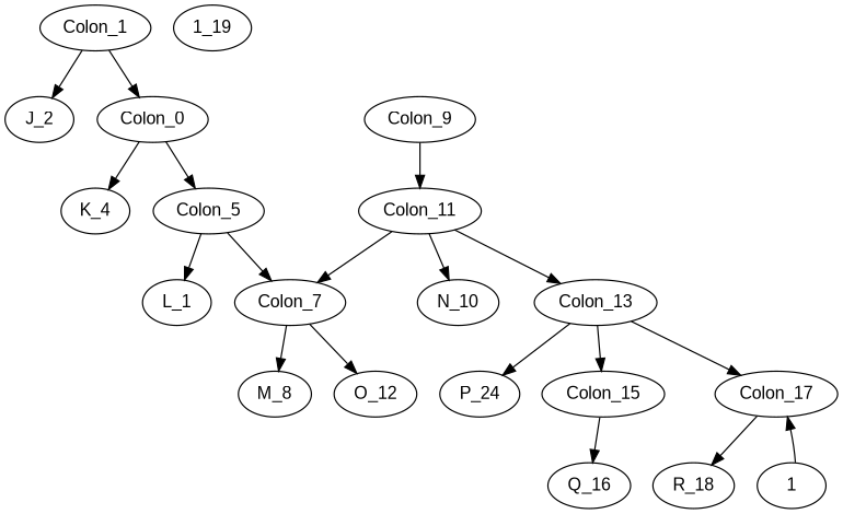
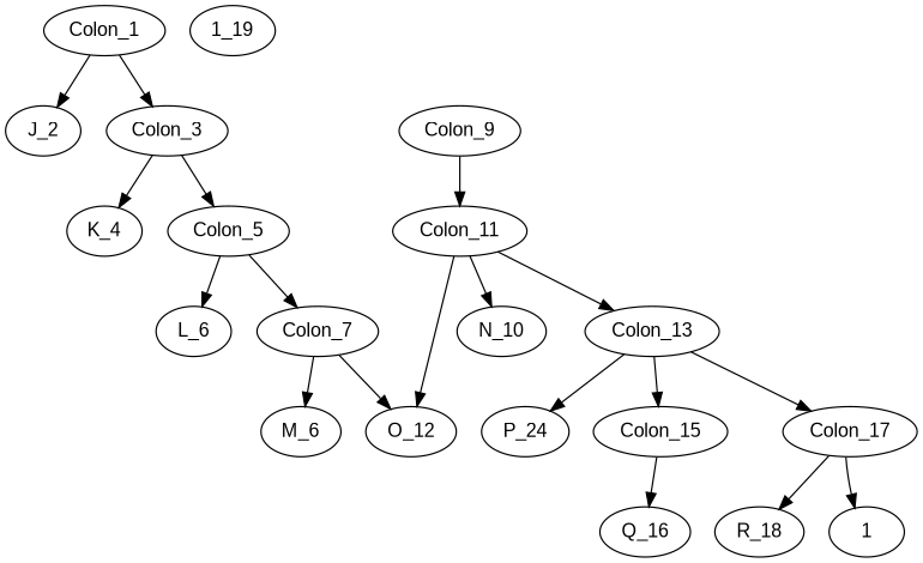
  digraph {
    fontname="Liberation Sans"
    node [fontname="Liberation Sans"]
    edge [fontname="Liberation Sans"]
    n1 [label=Colon_1]
    n2 [label=J_2]
-   n3 [label=Colon_0]
+   n3 [label=Colon_3]
    n4 [label=K_4]
    n5 [label=Colon_5]
-   n6 [label=L_1]
+   n6 [label=L_6]
    n7 [label=Colon_7]
-   n8 [label=M_8]
+   n8 [label=M_6]
    n9 [label=O_12]
    n10 [label=Colon_9]
    n11 [label=Colon_11]
    n12 [label=N_10]
    n13 [label=Colon_13]
    n14 [label=P_24]
    n15 [label=Colon_15]
    n16 [label=Colon_17]
    n17 [label=Q_16]
    n18 [label=R_18]
    1
    n20 [label="1_19"]
    n1 -> n2
    n1 -> n3
    n3 -> n4
    n3 -> n5
    n5 -> n6
    n5 -> n7
    n7 -> n8
    n7 -> n9
    n10 -> n11
-   n11 -> n7
+   n11 -> n9
    n11 -> n12
    n11 -> n13
    n13 -> n14
    n13 -> n15
    n13 -> n16
    n15 -> n17
    n16 -> n18
-   1 -> n16
+   n16 -> 1
  }
